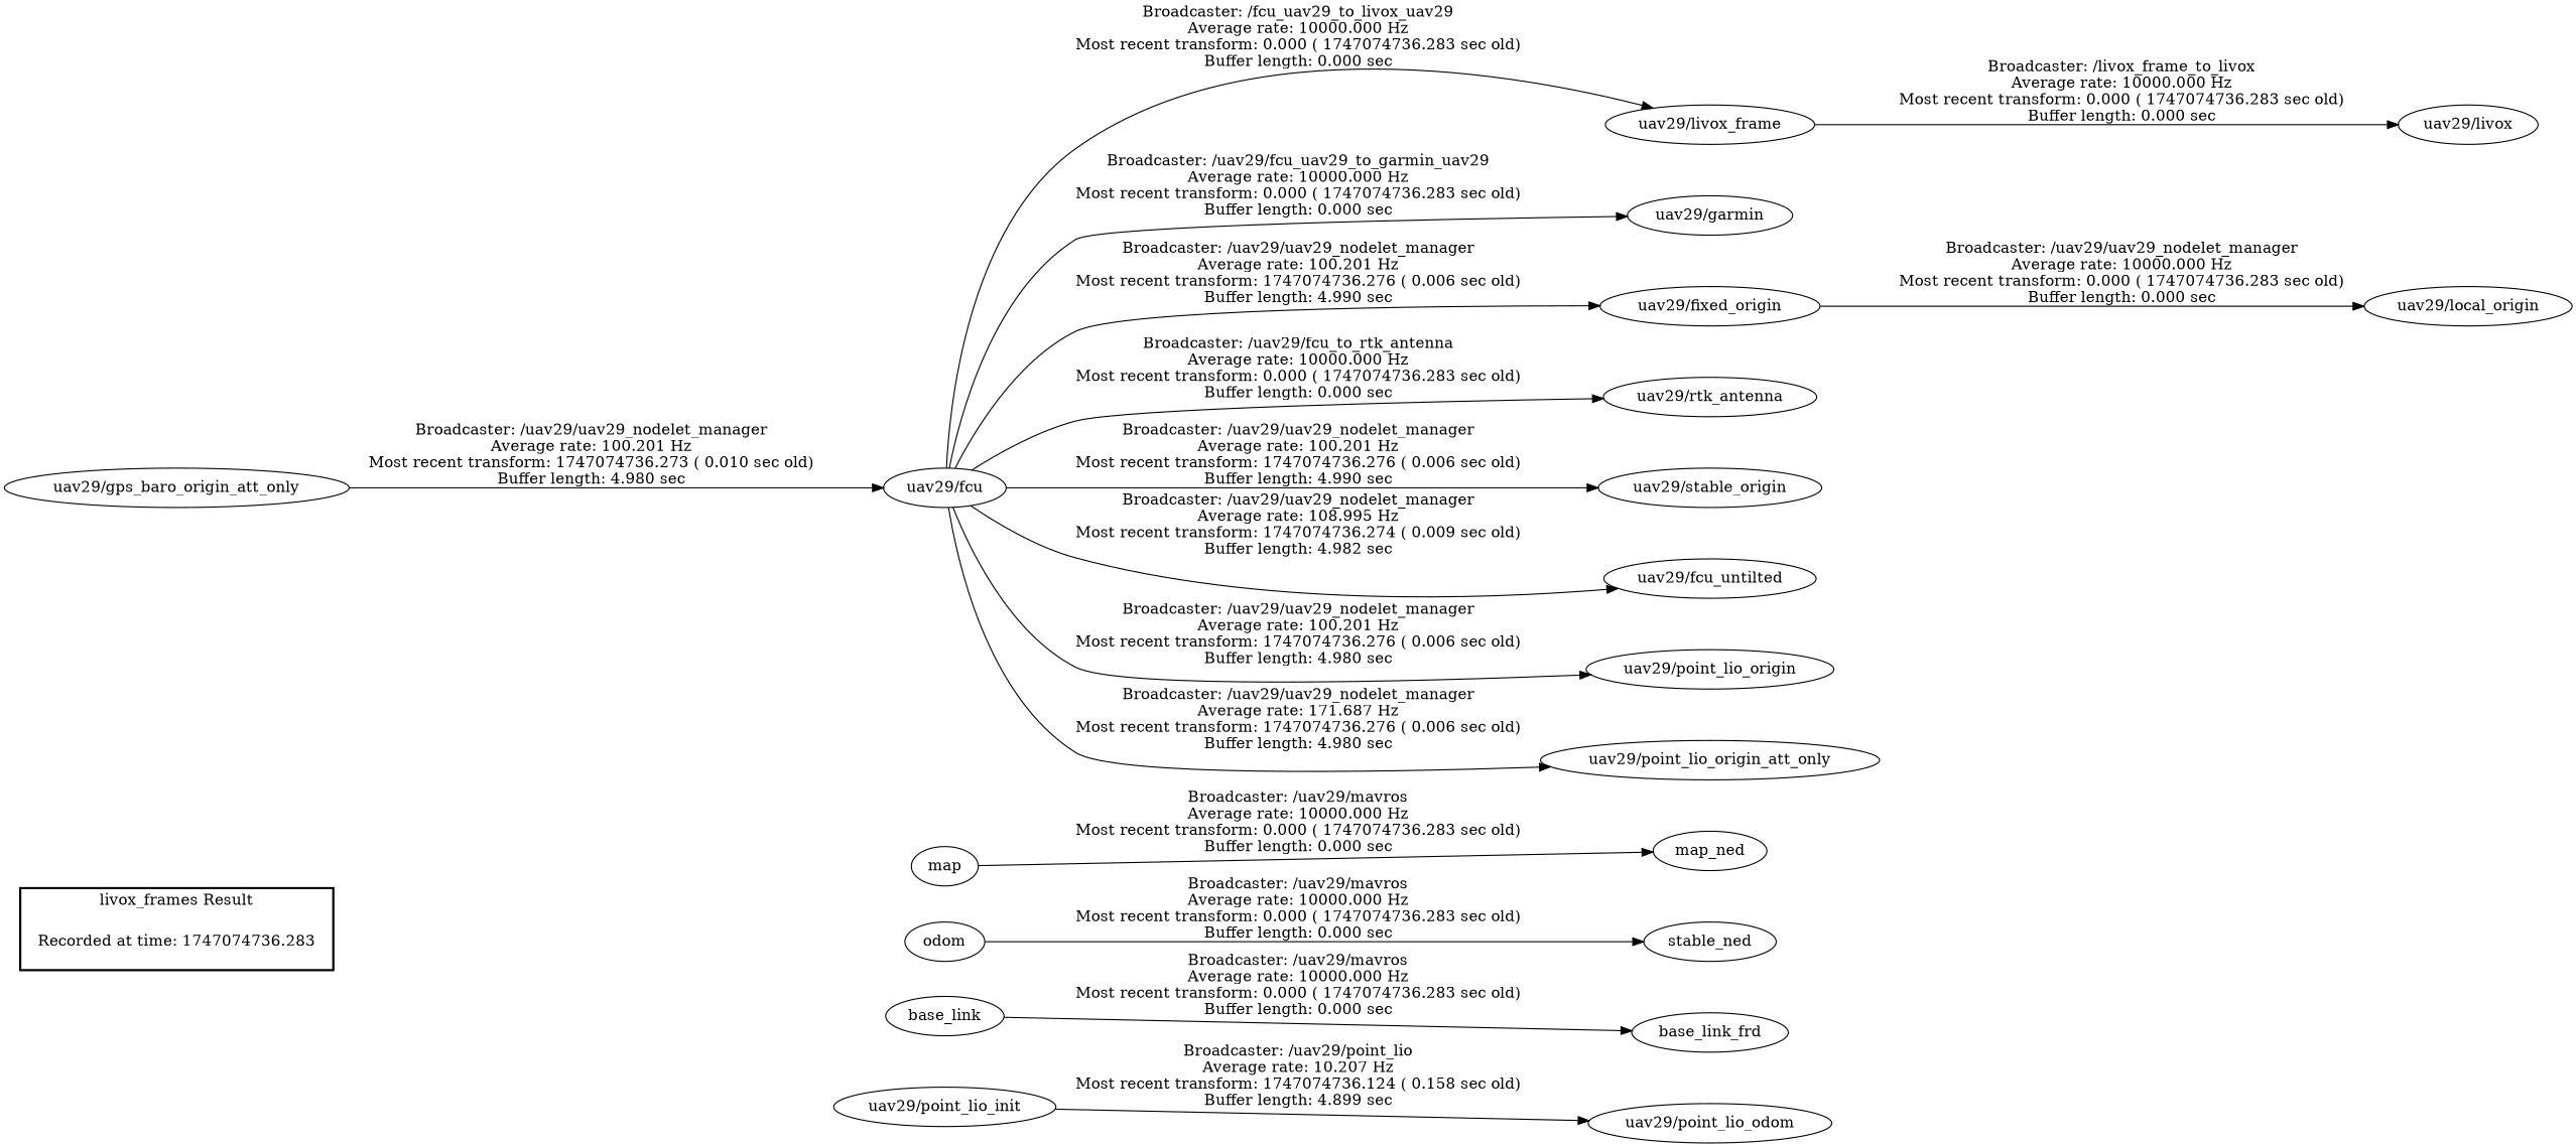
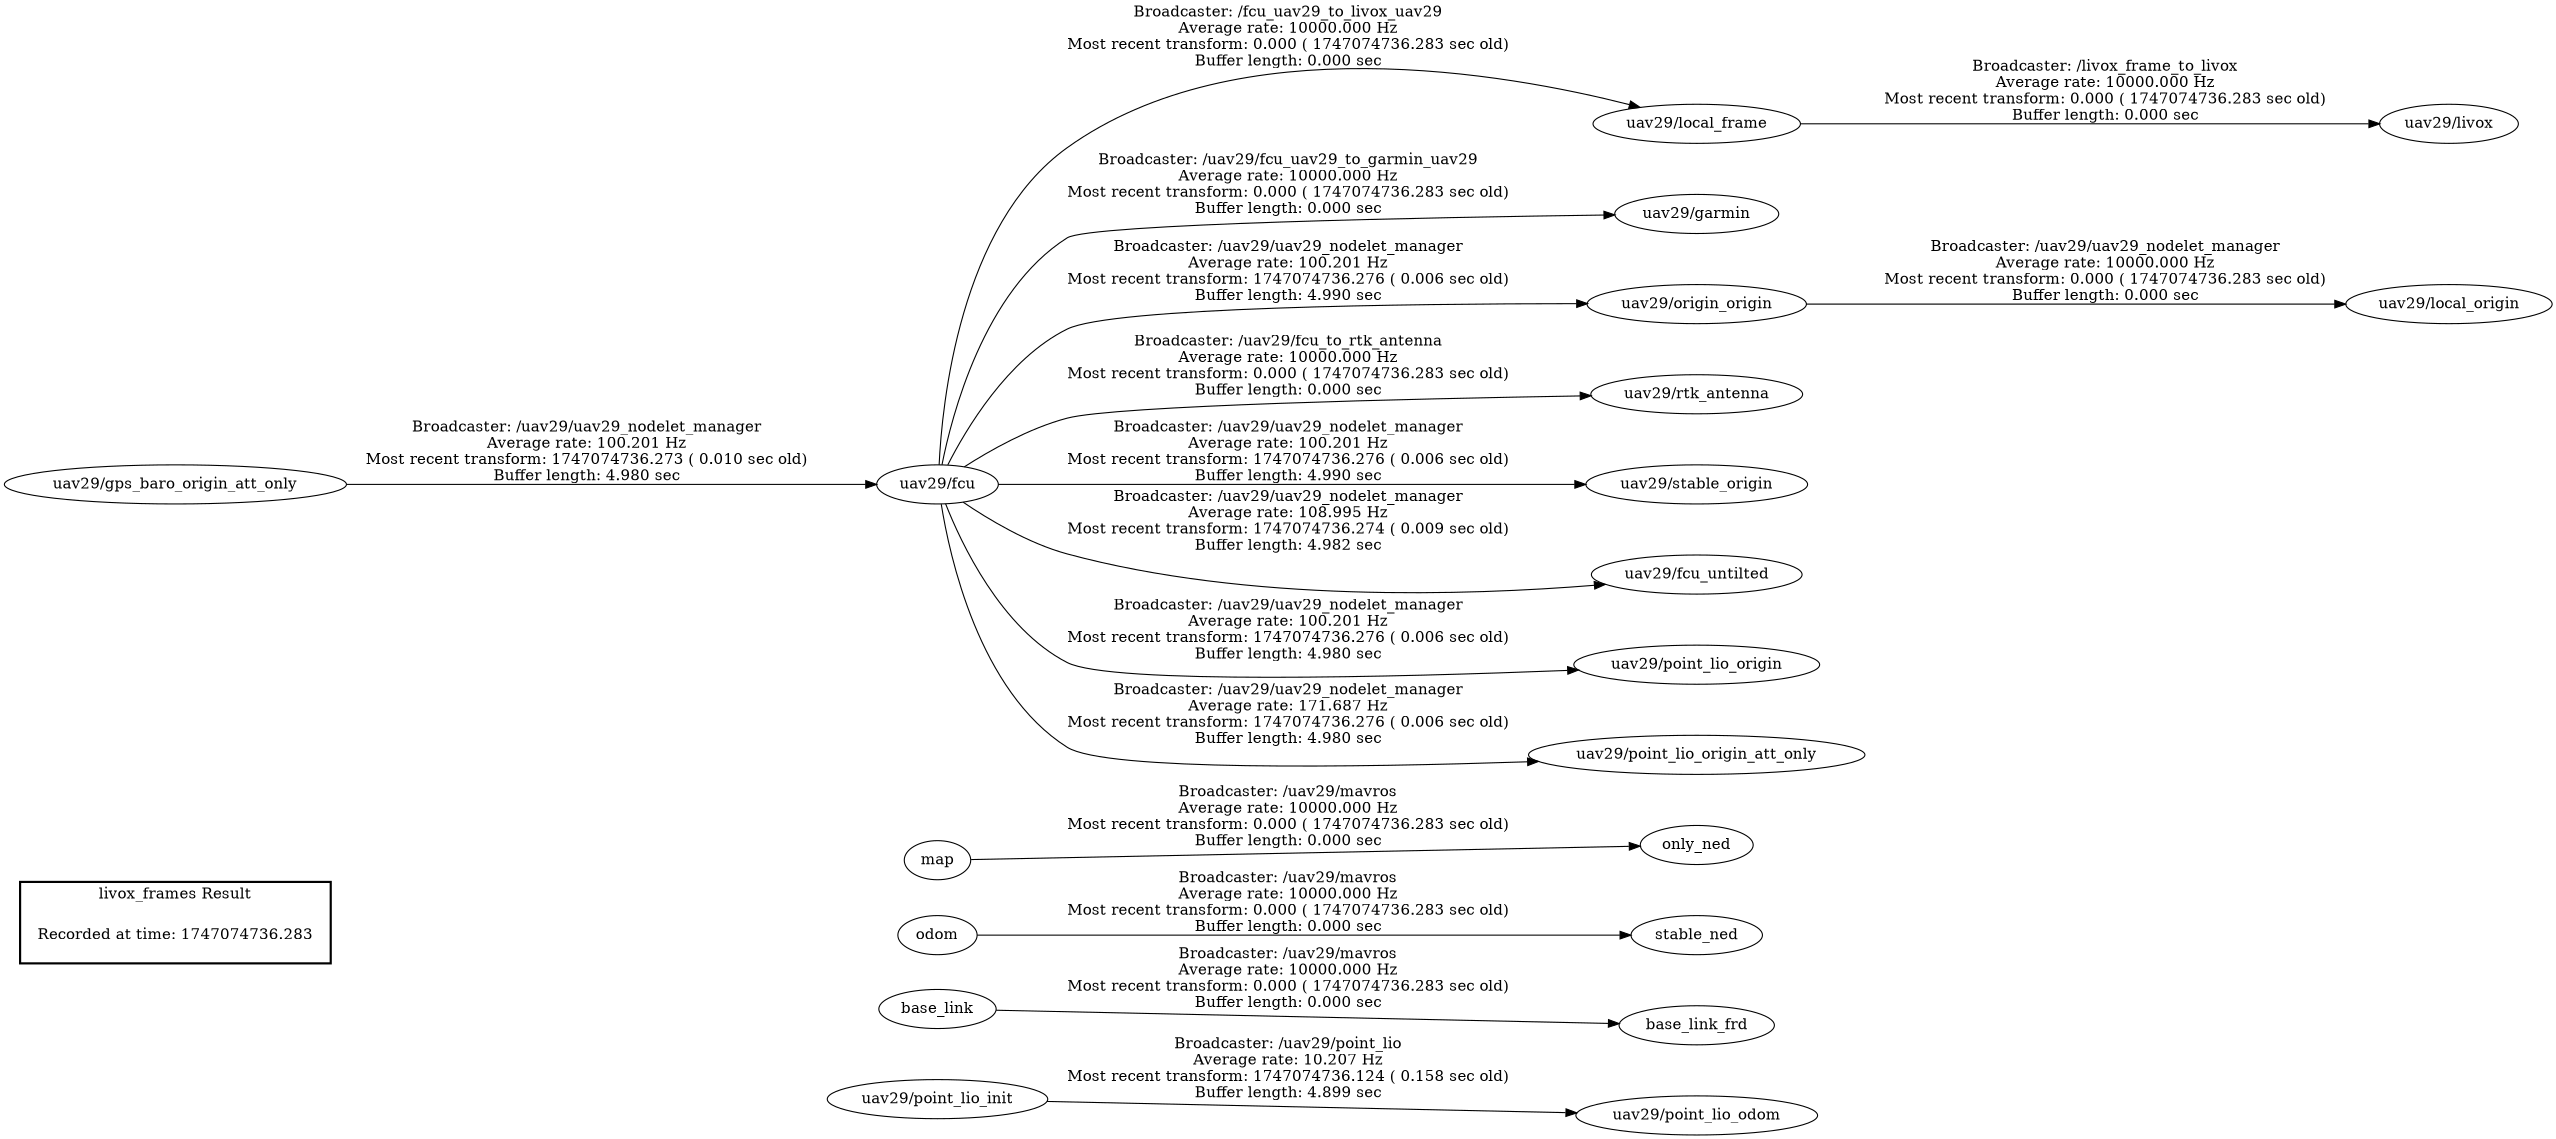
  digraph {
    rankdir=LR
    "Recorded at time: 1747074736.283" [shape=plaintext]
    "uav29/fcu"
    map
    odom
    base_link
    "uav29/point_lio_init"
-   "uav29/livox_frame"
+   "uav29/livox_frame" [label="uav29/local_frame"]
    "uav29/garmin"
-   "uav29/fixed_origin"
+   "uav29/fixed_origin" [label="uav29/origin_origin"]
    "uav29/rtk_antenna"
    "uav29/stable_origin"
    "uav29/fcu_untilted"
    "uav29/point_lio_origin"
    "uav29/point_lio_origin_att_only"
    "uav29/livox"
    "uav29/local_origin"
    "uav29/gps_baro_origin_att_only"
-   map_ned
+   map_ned [label=only_ned]
    n19 [label=stable_ned]
    base_link_frd
    "uav29/point_lio_odom"
    subgraph cluster_1 {
      color=black
      label="livox_frames Result"
      style=bold
      "Recorded at time: 1747074736.283"
    }
    "Recorded at time: 1747074736.283" -> "uav29/fcu" [style=invis]
    "Recorded at time: 1747074736.283" -> map [style=invis]
    "Recorded at time: 1747074736.283" -> odom [style=invis]
    "Recorded at time: 1747074736.283" -> base_link [style=invis]
    "Recorded at time: 1747074736.283" -> "uav29/point_lio_init" [style=invis]
    "uav29/fcu" -> "uav29/livox_frame" [label="Broadcaster: /fcu_uav29_to_livox_uav29\nAverage rate: 10000.000 Hz\nMost recent transform: 0.000 ( 1747074736.283 sec old)\nBuffer length: 0.000 sec\n"]
    "uav29/fcu" -> "uav29/garmin" [label="Broadcaster: /uav29/fcu_uav29_to_garmin_uav29\nAverage rate: 10000.000 Hz\nMost recent transform: 0.000 ( 1747074736.283 sec old)\nBuffer length: 0.000 sec\n"]
    "uav29/fcu" -> "uav29/fixed_origin" [label="Broadcaster: /uav29/uav29_nodelet_manager\nAverage rate: 100.201 Hz\nMost recent transform: 1747074736.276 ( 0.006 sec old)\nBuffer length: 4.990 sec\n"]
    "uav29/fcu" -> "uav29/rtk_antenna" [label="Broadcaster: /uav29/fcu_to_rtk_antenna\nAverage rate: 10000.000 Hz\nMost recent transform: 0.000 ( 1747074736.283 sec old)\nBuffer length: 0.000 sec\n"]
    "uav29/fcu" -> "uav29/stable_origin" [label="Broadcaster: /uav29/uav29_nodelet_manager\nAverage rate: 100.201 Hz\nMost recent transform: 1747074736.276 ( 0.006 sec old)\nBuffer length: 4.990 sec\n"]
    "uav29/fcu" -> "uav29/fcu_untilted" [label="Broadcaster: /uav29/uav29_nodelet_manager\nAverage rate: 108.995 Hz\nMost recent transform: 1747074736.274 ( 0.009 sec old)\nBuffer length: 4.982 sec\n"]
    "uav29/fcu" -> "uav29/point_lio_origin" [label="Broadcaster: /uav29/uav29_nodelet_manager\nAverage rate: 100.201 Hz\nMost recent transform: 1747074736.276 ( 0.006 sec old)\nBuffer length: 4.980 sec\n"]
    "uav29/fcu" -> "uav29/point_lio_origin_att_only" [label="Broadcaster: /uav29/uav29_nodelet_manager\nAverage rate: 171.687 Hz\nMost recent transform: 1747074736.276 ( 0.006 sec old)\nBuffer length: 4.980 sec\n"]
    map -> map_ned [label="Broadcaster: /uav29/mavros\nAverage rate: 10000.000 Hz\nMost recent transform: 0.000 ( 1747074736.283 sec old)\nBuffer length: 0.000 sec\n"]
    odom -> n19 [label="Broadcaster: /uav29/mavros\nAverage rate: 10000.000 Hz\nMost recent transform: 0.000 ( 1747074736.283 sec old)\nBuffer length: 0.000 sec\n"]
    base_link -> base_link_frd [label="Broadcaster: /uav29/mavros\nAverage rate: 10000.000 Hz\nMost recent transform: 0.000 ( 1747074736.283 sec old)\nBuffer length: 0.000 sec\n"]
    "uav29/point_lio_init" -> "uav29/point_lio_odom" [label="Broadcaster: /uav29/point_lio\nAverage rate: 10.207 Hz\nMost recent transform: 1747074736.124 ( 0.158 sec old)\nBuffer length: 4.899 sec\n"]
    "uav29/livox_frame" -> "uav29/livox" [label="Broadcaster: /livox_frame_to_livox\nAverage rate: 10000.000 Hz\nMost recent transform: 0.000 ( 1747074736.283 sec old)\nBuffer length: 0.000 sec\n"]
    "uav29/fixed_origin" -> "uav29/local_origin" [label="Broadcaster: /uav29/uav29_nodelet_manager\nAverage rate: 10000.000 Hz\nMost recent transform: 0.000 ( 1747074736.283 sec old)\nBuffer length: 0.000 sec\n"]
    "uav29/gps_baro_origin_att_only" -> "uav29/fcu" [label="Broadcaster: /uav29/uav29_nodelet_manager\nAverage rate: 100.201 Hz\nMost recent transform: 1747074736.273 ( 0.010 sec old)\nBuffer length: 4.980 sec\n"]
  }
